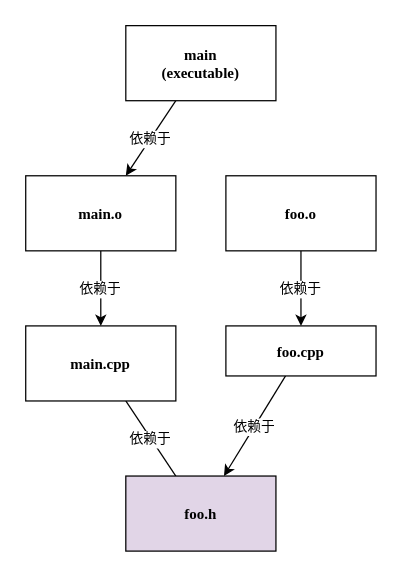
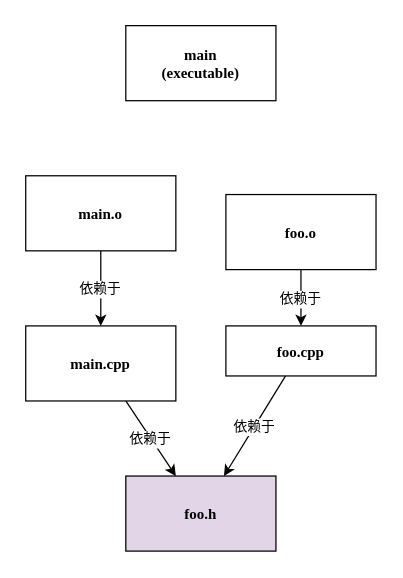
  <mxCell id="0" />
  <mxCell id="1" parent="0" />
- <mxCell id="2" value="依赖于" style="rounded=0;orthogonalLoop=1;jettySize=auto;labelBackgroundColor=default;fontFamily=serif;" edge="1" parent="1" source="3" target="5"><mxGeometry relative="1" as="geometry" /></mxCell>
  <mxCell id="3" value="main&#10;(executable)" style="rounded=0;labelBackgroundColor=none;fontFamily=sans-serif;fontStyle=1" vertex="1" parent="1"><mxGeometry x="100" y="20" width="120" height="60" as="geometry" /></mxCell>
  <mxCell id="4" value="依赖于" style="edgeStyle=none;rounded=0;orthogonalLoop=1;jettySize=auto;labelBackgroundColor=default;fontFamily=serif;" edge="1" parent="1" source="5" target="9"><mxGeometry relative="1" as="geometry" /></mxCell>
  <mxCell id="5" value="main.o" style="rounded=0;labelBackgroundColor=none;fontFamily=sans-serif;fontStyle=1" vertex="1" parent="1"><mxGeometry x="20" y="140" width="120" height="60" as="geometry" /></mxCell>
  <mxCell id="6" value="依赖于" style="edgeStyle=none;rounded=0;orthogonalLoop=1;jettySize=auto;labelBackgroundColor=default;fontFamily=serif;" edge="1" parent="1" source="7" target="11"><mxGeometry relative="1" as="geometry" /></mxCell>
- <mxCell id="7" value="foo.o" style="rounded=0;labelBackgroundColor=none;fontFamily=sans-serif;fontStyle=1" vertex="1" parent="1"><mxGeometry x="180" y="140" width="120" height="60" as="geometry" /></mxCell>
- <mxCell id="8" value="依赖于" style="edgeStyle=none;rounded=0;orthogonalLoop=1;jettySize=auto;labelBackgroundColor=default;fontFamily=serif;endArrow=none;" edge="1" parent="1" source="9" target="12"><mxGeometry relative="1" as="geometry" /></mxCell>
+ <mxCell id="7" value="foo.o" style="rounded=0;labelBackgroundColor=none;fontFamily=sans-serif;fontStyle=1" vertex="1" parent="1"><mxGeometry x="180" y="155" width="120" height="60" as="geometry" /></mxCell>
+ <mxCell id="8" value="依赖于" style="edgeStyle=none;rounded=0;orthogonalLoop=1;jettySize=auto;labelBackgroundColor=default;fontFamily=serif;" edge="1" parent="1" source="9" target="12"><mxGeometry relative="1" as="geometry" /></mxCell>
  <mxCell id="9" value="main.cpp" style="rounded=0;labelBackgroundColor=none;fontFamily=sans-serif;fontStyle=1" vertex="1" parent="1"><mxGeometry x="20" y="260" width="120" height="60" as="geometry" /></mxCell>
  <mxCell id="10" value="依赖于" style="edgeStyle=none;rounded=0;orthogonalLoop=1;jettySize=auto;labelBackgroundColor=default;fontFamily=serif;" edge="1" parent="1" source="11" target="12"><mxGeometry relative="1" as="geometry" /></mxCell>
  <mxCell id="11" value="foo.cpp" style="rounded=0;labelBackgroundColor=none;fontFamily=sans-serif;fontStyle=1" vertex="1" parent="1"><mxGeometry x="180" y="260" width="120" height="40" as="geometry" /></mxCell>
  <mxCell id="12" value="foo.h" style="rounded=0;labelBackgroundColor=none;fontFamily=sans-serif;fontStyle=1;fillColor=#e1d5e7;" vertex="1" parent="1"><mxGeometry x="100" y="380" width="120" height="60" as="geometry" /></mxCell>
